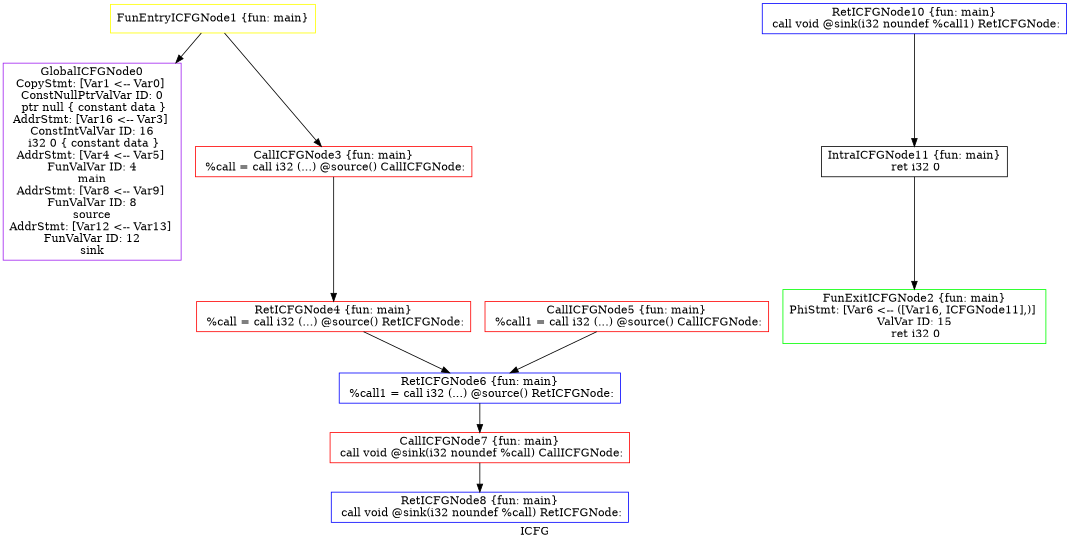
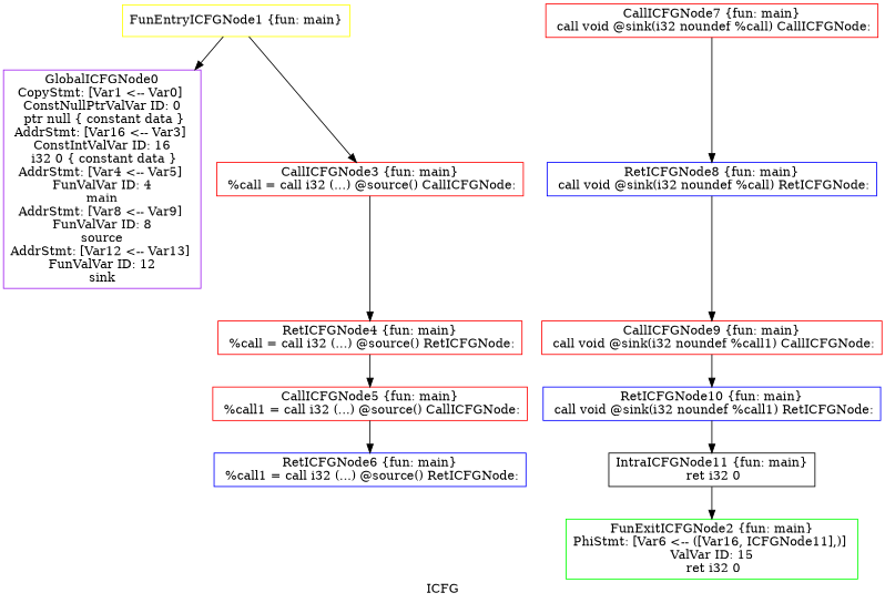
  digraph {
    label=ICFG
    node [color=red shape=record]
    edge [style=solid]
    n1 [color=purple label="{GlobalICFGNode0\nCopyStmt: [Var1 \<-- Var0]  \nConstNullPtrValVar ID: 0\n ptr null \{ constant data \}\nAddrStmt: [Var16 \<-- Var3]  \nConstIntValVar ID: 16\n i32 0 \{ constant data \}\nAddrStmt: [Var4 \<-- Var5]  \nFunValVar ID: 4\nmain\nAddrStmt: [Var8 \<-- Var9]  \nFunValVar ID: 8\nsource\nAddrStmt: [Var12 \<-- Var13]  \nFunValVar ID: 12\nsink}"]
    n2 [color=yellow label="{FunEntryICFGNode1 \{fun: main\}}"]
    n3 [label="{CallICFGNode3 \{fun: main\}\n   %call = call i32 (...) @source() CallICFGNode: }"]
    n4 [label="{RetICFGNode4 \{fun: main\}\n   %call = call i32 (...) @source() RetICFGNode: }"]
    n5 [label="{CallICFGNode5 \{fun: main\}\n   %call1 = call i32 (...) @source() CallICFGNode: }"]
    n6 [color=green label="{FunExitICFGNode2 \{fun: main\}\nPhiStmt: [Var6 \<-- ([Var16, ICFGNode11],)]  \nValVar ID: 15\n   ret i32 0 }"]
    n7 [color=blue label="{RetICFGNode6 \{fun: main\}\n   %call1 = call i32 (...) @source() RetICFGNode: }"]
    n8 [label="{CallICFGNode7 \{fun: main\}\n   call void @sink(i32 noundef %call) CallICFGNode: }"]
    n9 [color=blue label="{RetICFGNode8 \{fun: main\}\n   call void @sink(i32 noundef %call) RetICFGNode: }"]
+   n10 [label="{CallICFGNode9 \{fun: main\}\n   call void @sink(i32 noundef %call1) CallICFGNode: }"]
    n11 [color=blue label="{RetICFGNode10 \{fun: main\}\n   call void @sink(i32 noundef %call1) RetICFGNode: }"]
    n12 [color=black label="{IntraICFGNode11 \{fun: main\}\n   ret i32 0 }"]
    n2 -> n1
    n2 -> n3
    n3 -> n4
-   n4 -> n7
+   n4 -> n5
    n5 -> n7
-   n7 -> n8
    n8 -> n9
+   n9 -> n10
+   n10 -> n11
    n11 -> n12
    n12 -> n6
  }
